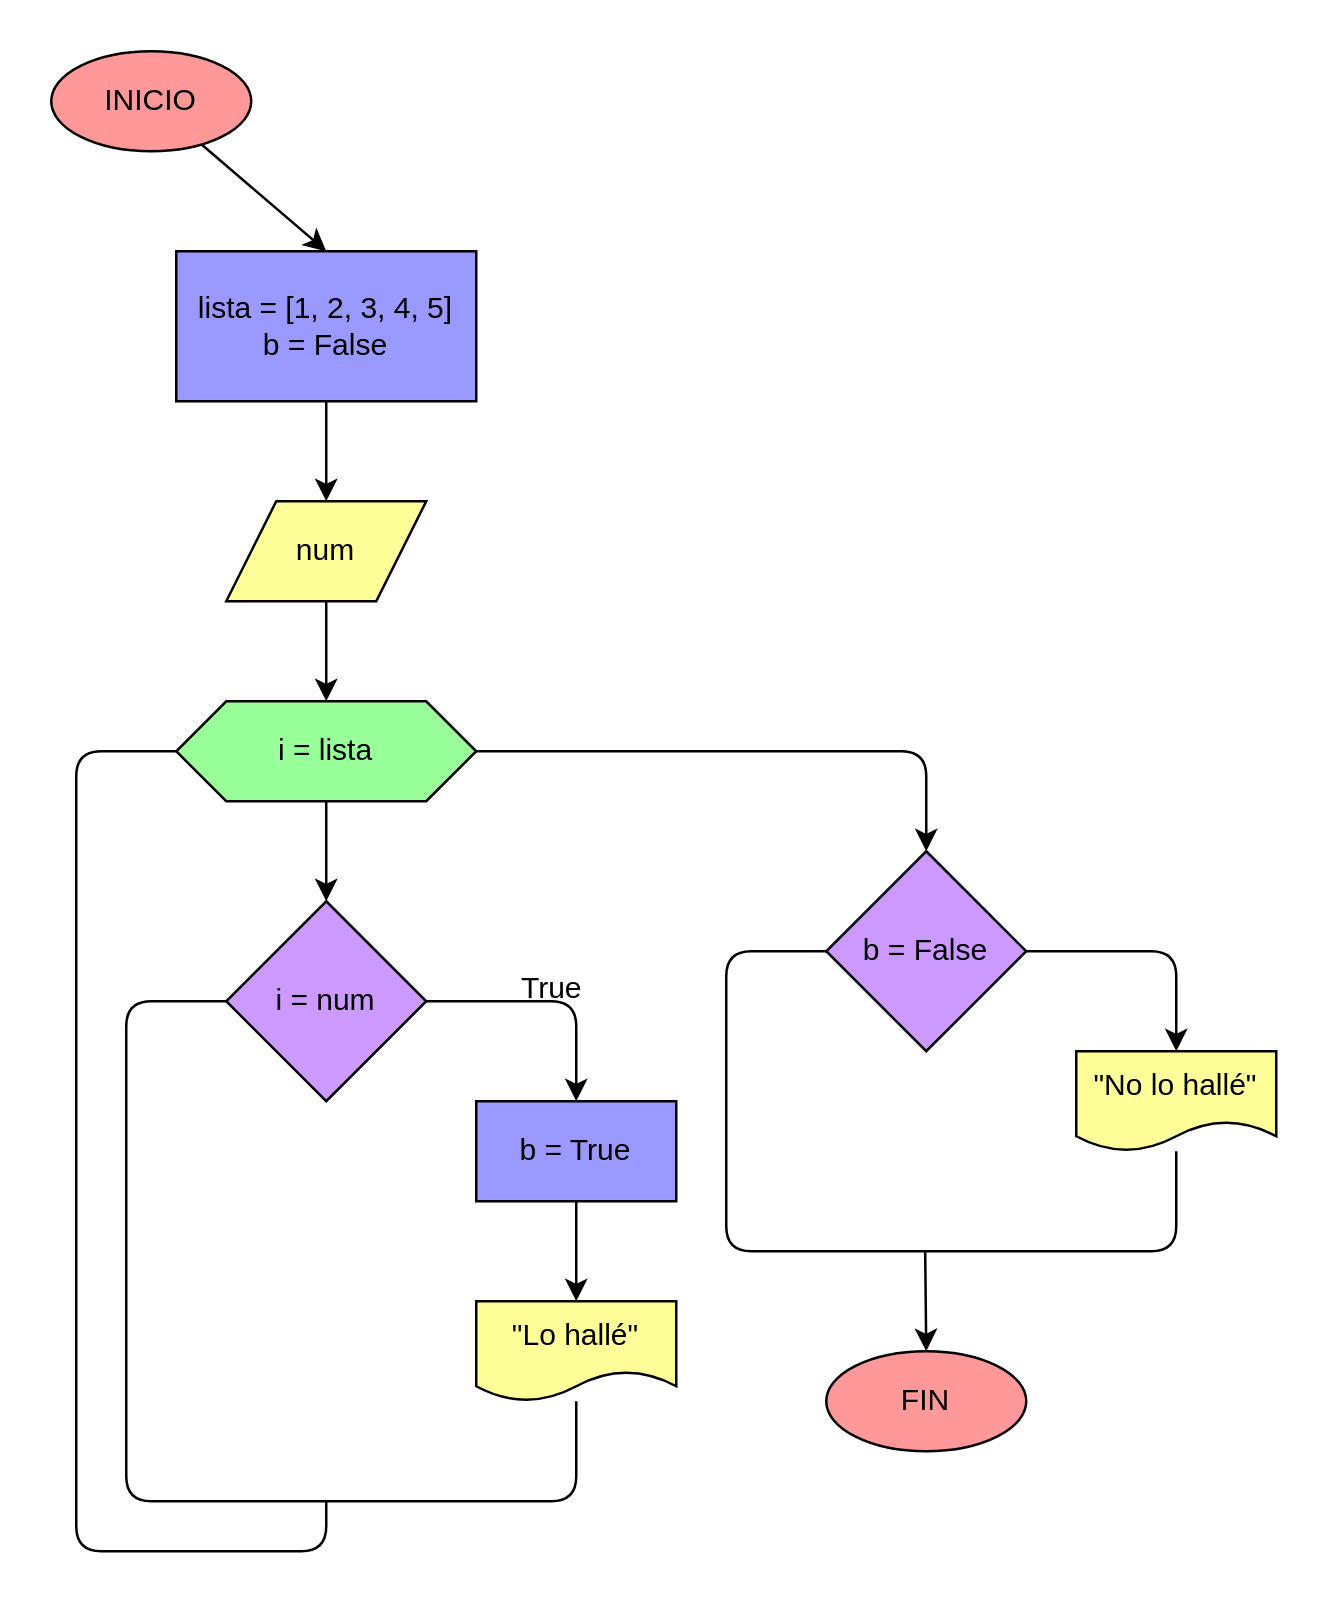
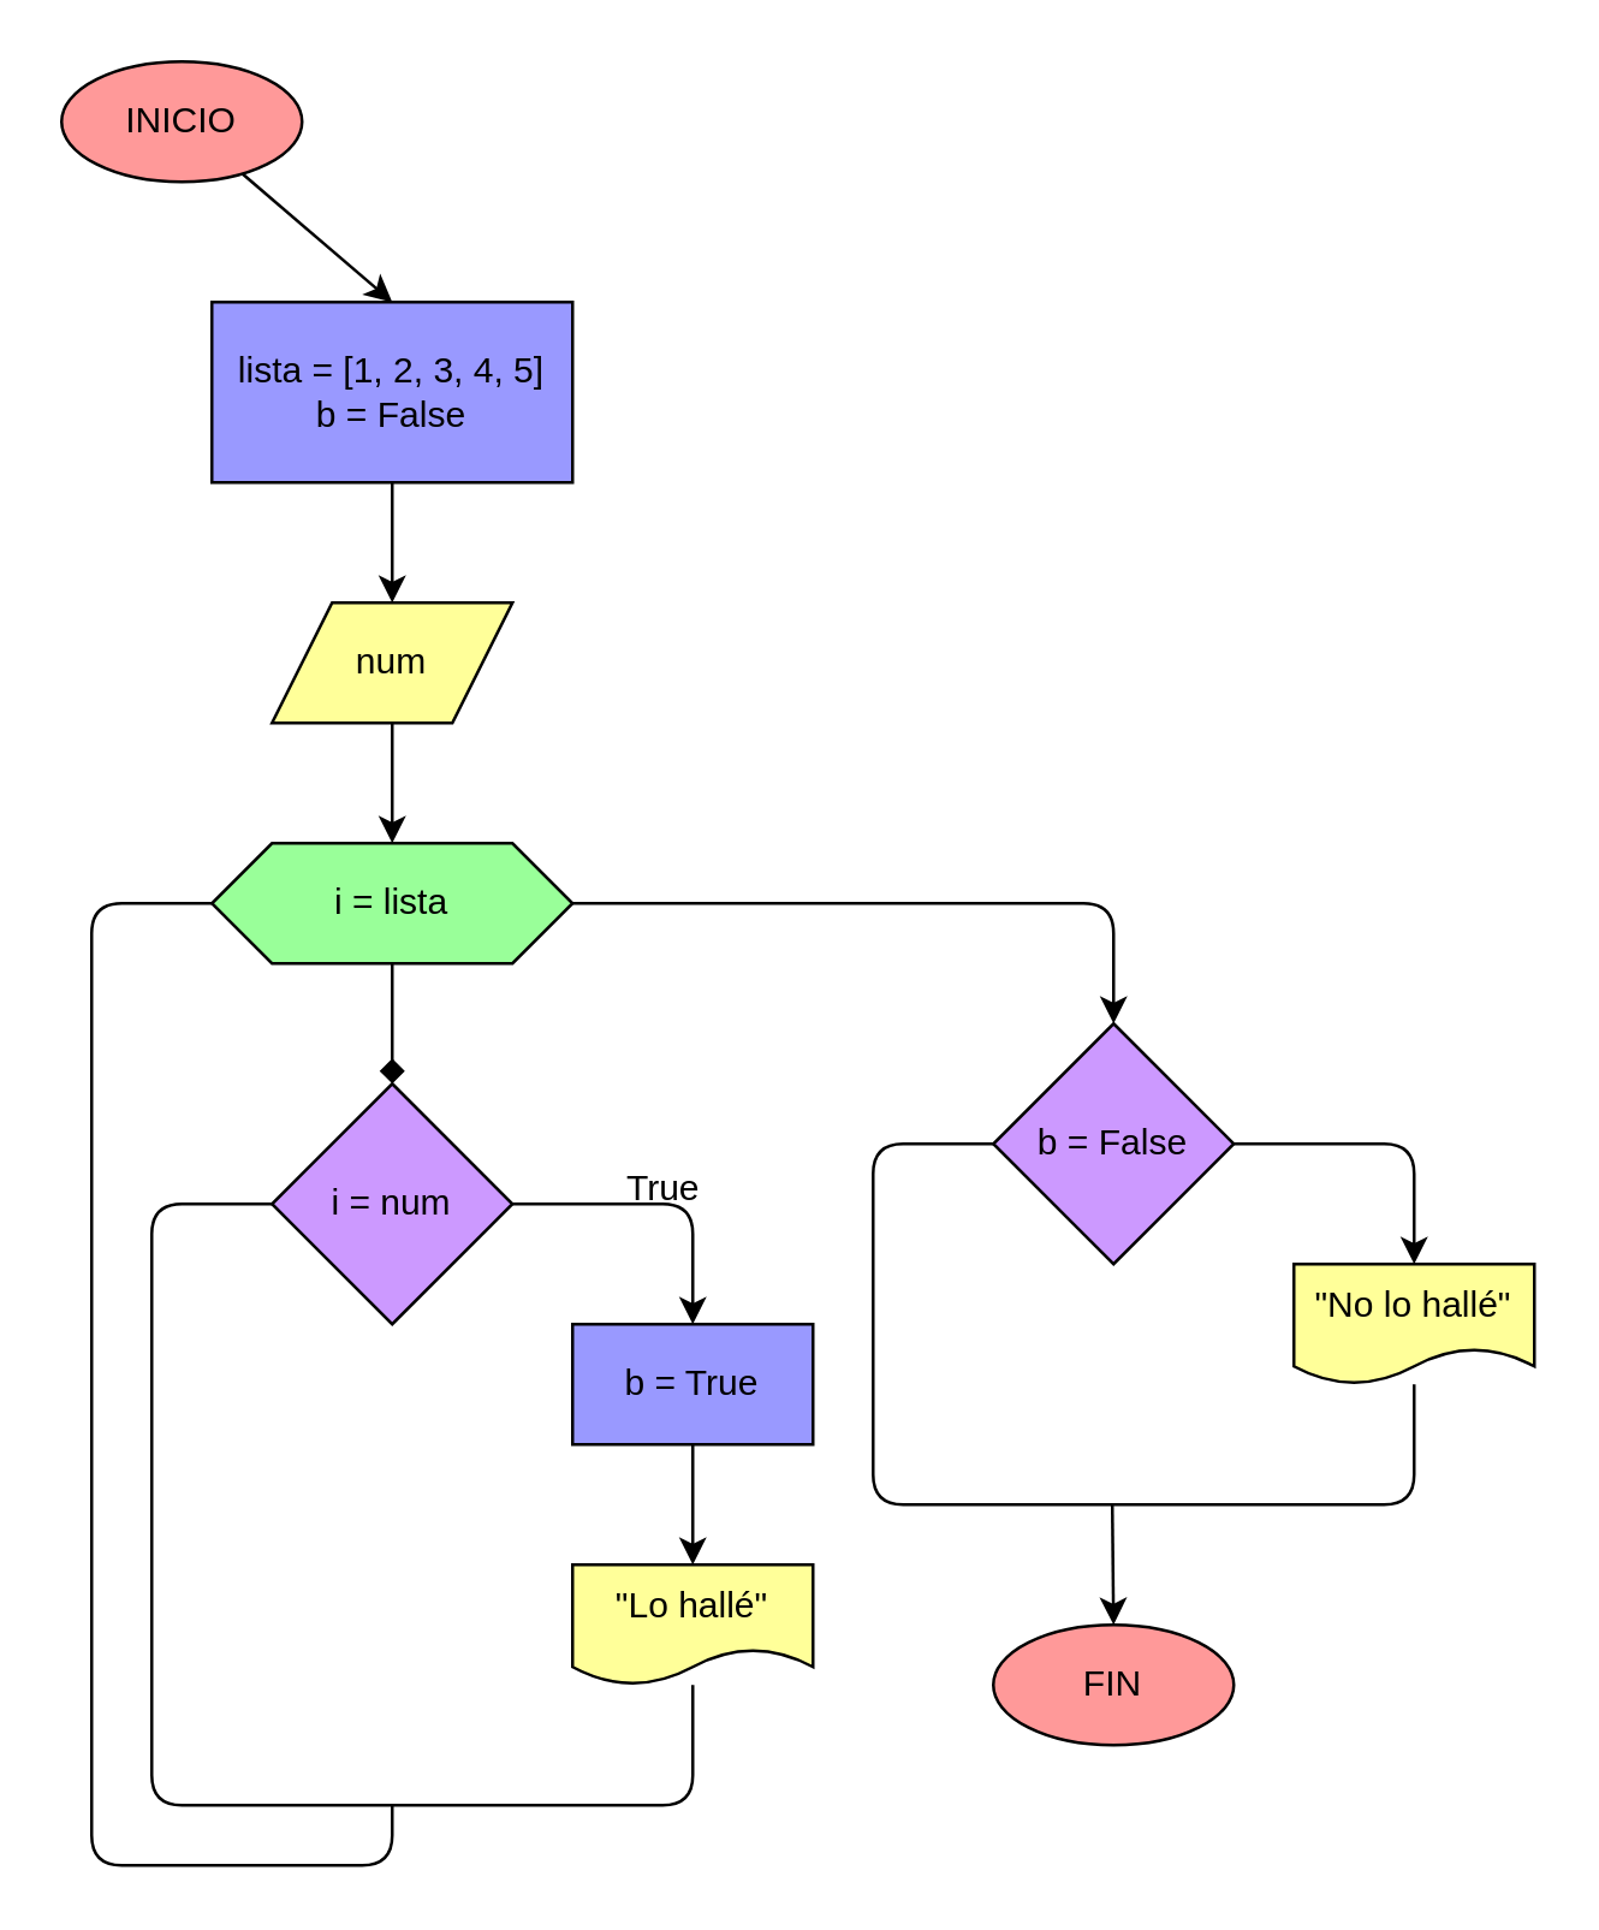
  <mxCell id="0" />
  <mxCell id="1" parent="0" />
  <mxCell id="2" value="" style="edgeStyle=none;html=1;strokeColor=#000000;entryX=0.5;entryY=0;entryDx=0;entryDy=0;" parent="1" source="3" edge="1" target="7"><mxGeometry relative="1" as="geometry"><mxPoint x="150" y="90" as="targetPoint" /></mxGeometry></mxCell>
  <mxCell id="3" value="INICIO" style="ellipse;whiteSpace=wrap;html=1;strokeColor=#000000;fontColor=#000000;fillColor=#FF9999;" parent="1" vertex="1"><mxGeometry x="20" y="20" width="80" height="40" as="geometry" /></mxCell>
  <mxCell id="4" style="edgeStyle=none;html=1;exitX=0.5;exitY=1;exitDx=0;exitDy=0;entryX=0.5;entryY=0;entryDx=0;entryDy=0;strokeColor=#000000;" edge="1" parent="1" source="5" target="10"><mxGeometry relative="1" as="geometry" /></mxCell>
  <mxCell id="5" value="num" style="shape=parallelogram;perimeter=parallelogramPerimeter;whiteSpace=wrap;html=1;fixedSize=1;fillColor=#FFFF99;strokeColor=#000000;fontColor=#000000;" parent="1" vertex="1"><mxGeometry x="90" y="200" width="80" height="40" as="geometry" /></mxCell>
  <mxCell id="6" style="edgeStyle=none;html=1;exitX=0.5;exitY=1;exitDx=0;exitDy=0;entryX=0.5;entryY=0;entryDx=0;entryDy=0;strokeColor=#000000;" edge="1" parent="1" source="7" target="5"><mxGeometry relative="1" as="geometry" /></mxCell>
  <mxCell id="7" value="lista = [1, 2, 3, 4, 5]&lt;br&gt;b = False" style="whiteSpace=wrap;html=1;fillColor=#9999FF;strokeColor=#000000;fontColor=#000000;" vertex="1" parent="1"><mxGeometry x="70" y="100" width="120" height="60" as="geometry" /></mxCell>
- <mxCell id="8" style="edgeStyle=none;html=1;exitX=0.5;exitY=1;exitDx=0;exitDy=0;entryX=0.5;entryY=0;entryDx=0;entryDy=0;strokeColor=#000000;" edge="1" parent="1" source="10" target="11"><mxGeometry relative="1" as="geometry" /></mxCell>
+ <mxCell id="8" style="edgeStyle=none;html=1;exitX=0.5;exitY=1;exitDx=0;exitDy=0;entryX=0.5;entryY=0;entryDx=0;entryDy=0;strokeColor=#000000;endArrow=diamond;" edge="1" parent="1" source="10" target="11"><mxGeometry relative="1" as="geometry" /></mxCell>
  <mxCell id="9" style="edgeStyle=orthogonalEdgeStyle;html=1;exitX=1;exitY=0.5;exitDx=0;exitDy=0;entryX=0.5;entryY=0;entryDx=0;entryDy=0;strokeColor=#000000;" edge="1" parent="1" source="10" target="20"><mxGeometry relative="1" as="geometry" /></mxCell>
  <mxCell id="10" value="i = lista" style="shape=hexagon;perimeter=hexagonPerimeter2;whiteSpace=wrap;html=1;fixedSize=1;strokeColor=#000000;fontColor=#000000;fillColor=#99FF99;" vertex="1" parent="1"><mxGeometry x="70" y="280" width="120" height="40" as="geometry" /></mxCell>
  <mxCell id="11" value="i = num" style="rhombus;whiteSpace=wrap;html=1;fillColor=#CC99FF;strokeColor=#000000;fontColor=#000000;" vertex="1" parent="1"><mxGeometry x="90" y="360" width="80" height="80" as="geometry" /></mxCell>
  <mxCell id="12" style="edgeStyle=orthogonalEdgeStyle;html=1;entryX=0.5;entryY=0;entryDx=0;entryDy=0;strokeColor=#000000;exitX=1;exitY=0.5;exitDx=0;exitDy=0;" edge="1" parent="1" target="14" source="11"><mxGeometry relative="1" as="geometry"><mxPoint x="180" y="430" as="sourcePoint" /></mxGeometry></mxCell>
  <mxCell id="13" style="edgeStyle=none;html=1;exitX=0.5;exitY=1;exitDx=0;exitDy=0;entryX=0.5;entryY=0;entryDx=0;entryDy=0;strokeColor=#000000;" edge="1" parent="1" source="14" target="16"><mxGeometry relative="1" as="geometry" /></mxCell>
  <mxCell id="14" value="b = True" style="whiteSpace=wrap;html=1;fillColor=#9999FF;strokeColor=#000000;fontColor=#000000;" vertex="1" parent="1"><mxGeometry x="190" y="440" width="80" height="40" as="geometry" /></mxCell>
  <mxCell id="15" value="True" style="text;html=1;align=center;verticalAlign=middle;resizable=0;points=[];autosize=1;strokeColor=none;fillColor=none;fontColor=#000000;" vertex="1" parent="1"><mxGeometry x="200" y="385" width="40" height="20" as="geometry" /></mxCell>
  <mxCell id="16" value="&lt;font color=&quot;#000000&quot;&gt;&quot;Lo hallé&quot;&lt;/font&gt;" style="shape=document;whiteSpace=wrap;html=1;boundedLbl=1;fillColor=#FFFF99;strokeColor=#000000;" vertex="1" parent="1"><mxGeometry x="190" y="520" width="80" height="40" as="geometry" /></mxCell>
  <mxCell id="17" value="" style="endArrow=none;html=1;strokeColor=#000000;entryX=0;entryY=0.5;entryDx=0;entryDy=0;" edge="1" parent="1" source="16" target="11"><mxGeometry width="50" height="50" relative="1" as="geometry"><mxPoint x="140" y="540" as="sourcePoint" /><mxPoint x="190" y="490" as="targetPoint" /><Array as="points"><mxPoint x="230" y="600" /><mxPoint x="50" y="600" /><mxPoint x="50" y="400" /></Array></mxGeometry></mxCell>
  <mxCell id="18" value="" style="endArrow=none;html=1;strokeColor=#000000;entryX=0;entryY=0.5;entryDx=0;entryDy=0;" edge="1" parent="1" target="10"><mxGeometry width="50" height="50" relative="1" as="geometry"><mxPoint x="130" y="600" as="sourcePoint" /><mxPoint x="-10" y="440" as="targetPoint" /><Array as="points"><mxPoint x="130" y="620" /><mxPoint x="30" y="620" /><mxPoint x="30" y="300" /></Array></mxGeometry></mxCell>
  <mxCell id="19" style="edgeStyle=orthogonalEdgeStyle;html=1;exitX=1;exitY=0.5;exitDx=0;exitDy=0;entryX=0.5;entryY=0;entryDx=0;entryDy=0;strokeColor=#000000;entryPerimeter=0;" edge="1" parent="1" source="20" target="21"><mxGeometry relative="1" as="geometry" /></mxCell>
  <mxCell id="20" value="b = False" style="rhombus;whiteSpace=wrap;html=1;fillColor=#CC99FF;strokeColor=#000000;fontColor=#000000;" vertex="1" parent="1"><mxGeometry x="330" y="340" width="80" height="80" as="geometry" /></mxCell>
  <mxCell id="21" value="&lt;font color=&quot;#000000&quot;&gt;&quot;No lo hallé&quot;&lt;/font&gt;" style="shape=document;whiteSpace=wrap;html=1;boundedLbl=1;fillColor=#FFFF99;strokeColor=#000000;" vertex="1" parent="1"><mxGeometry x="430" y="420" width="80" height="40" as="geometry" /></mxCell>
  <mxCell id="22" value="" style="endArrow=none;html=1;strokeColor=#000000;entryX=0;entryY=0.5;entryDx=0;entryDy=0;" edge="1" parent="1" source="21" target="20"><mxGeometry width="50" height="50" relative="1" as="geometry"><mxPoint x="450" y="460" as="sourcePoint" /><mxPoint x="310" y="300" as="targetPoint" /><Array as="points"><mxPoint x="470" y="500" /><mxPoint x="290" y="500" /><mxPoint x="290" y="380" /></Array></mxGeometry></mxCell>
  <mxCell id="23" value="FIN" style="ellipse;whiteSpace=wrap;html=1;strokeColor=#000000;fontColor=#000000;fillColor=#FF9999;" vertex="1" parent="1"><mxGeometry x="330" y="540" width="80" height="40" as="geometry" /></mxCell>
  <mxCell id="24" style="edgeStyle=none;html=1;exitX=0.5;exitY=1;exitDx=0;exitDy=0;strokeColor=#000000;entryX=0.5;entryY=0;entryDx=0;entryDy=0;" edge="1" parent="1" target="23"><mxGeometry relative="1" as="geometry"><mxPoint x="369.58" y="500" as="sourcePoint" /><mxPoint x="400" y="520" as="targetPoint" /></mxGeometry></mxCell>
